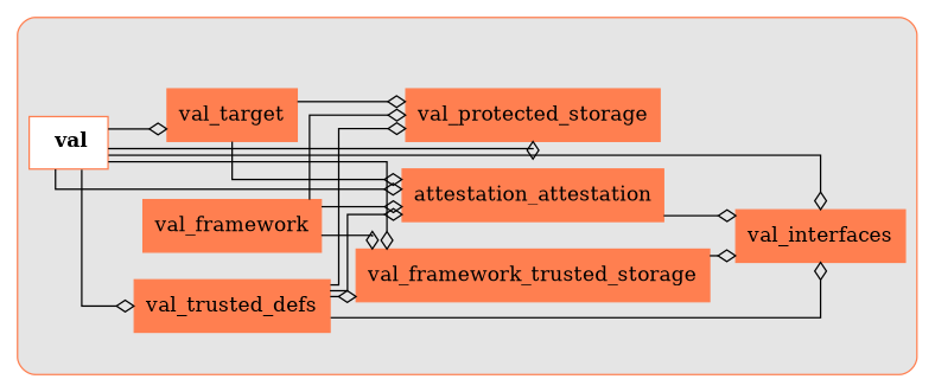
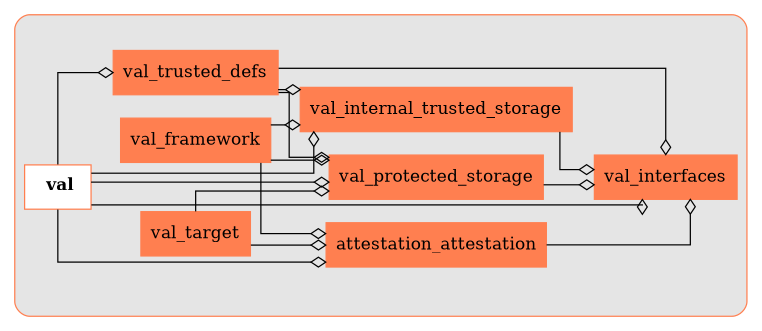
  digraph {
    rankdir=LR
    splines=ortho
    node [color=coral shape=record style=filled]
    edge [arrowhead=ediamond]
    n1 [fillcolor=white label=< <B> val</B>>]
    n2 [label=attestation_attestation]
    n3 [label=val_trusted_defs]
    n4 [label=val_interfaces]
-   n5 [label=val_framework_trusted_storage]
+   n5 [label=val_internal_trusted_storage]
    n6 [label=val_protected_storage]
    n7 [label=val_target]
    n8 [label=val_framework]
    subgraph cluster_1 {
      bgcolor=grey90
      color=coral
      nodesep=0.44
      ranksep=0.44
      style=rounded
      n1
      n2
      n3
      n4
      n5
      n6
      n7
      n8
    }
    n1 -> n2
    n1 -> n3
    n1 -> n4
    n1 -> n5
    n1 -> n6
-   n1 -> n7
    n2 -> n4
-   n3 -> n2
    n3 -> n4
    n3 -> n5
    n3 -> n6
    n5 -> n4
+   n6 -> n4
    n7 -> n2
    n7 -> n6
    n8 -> n2
    n8 -> n5
    n8 -> n6
  }
